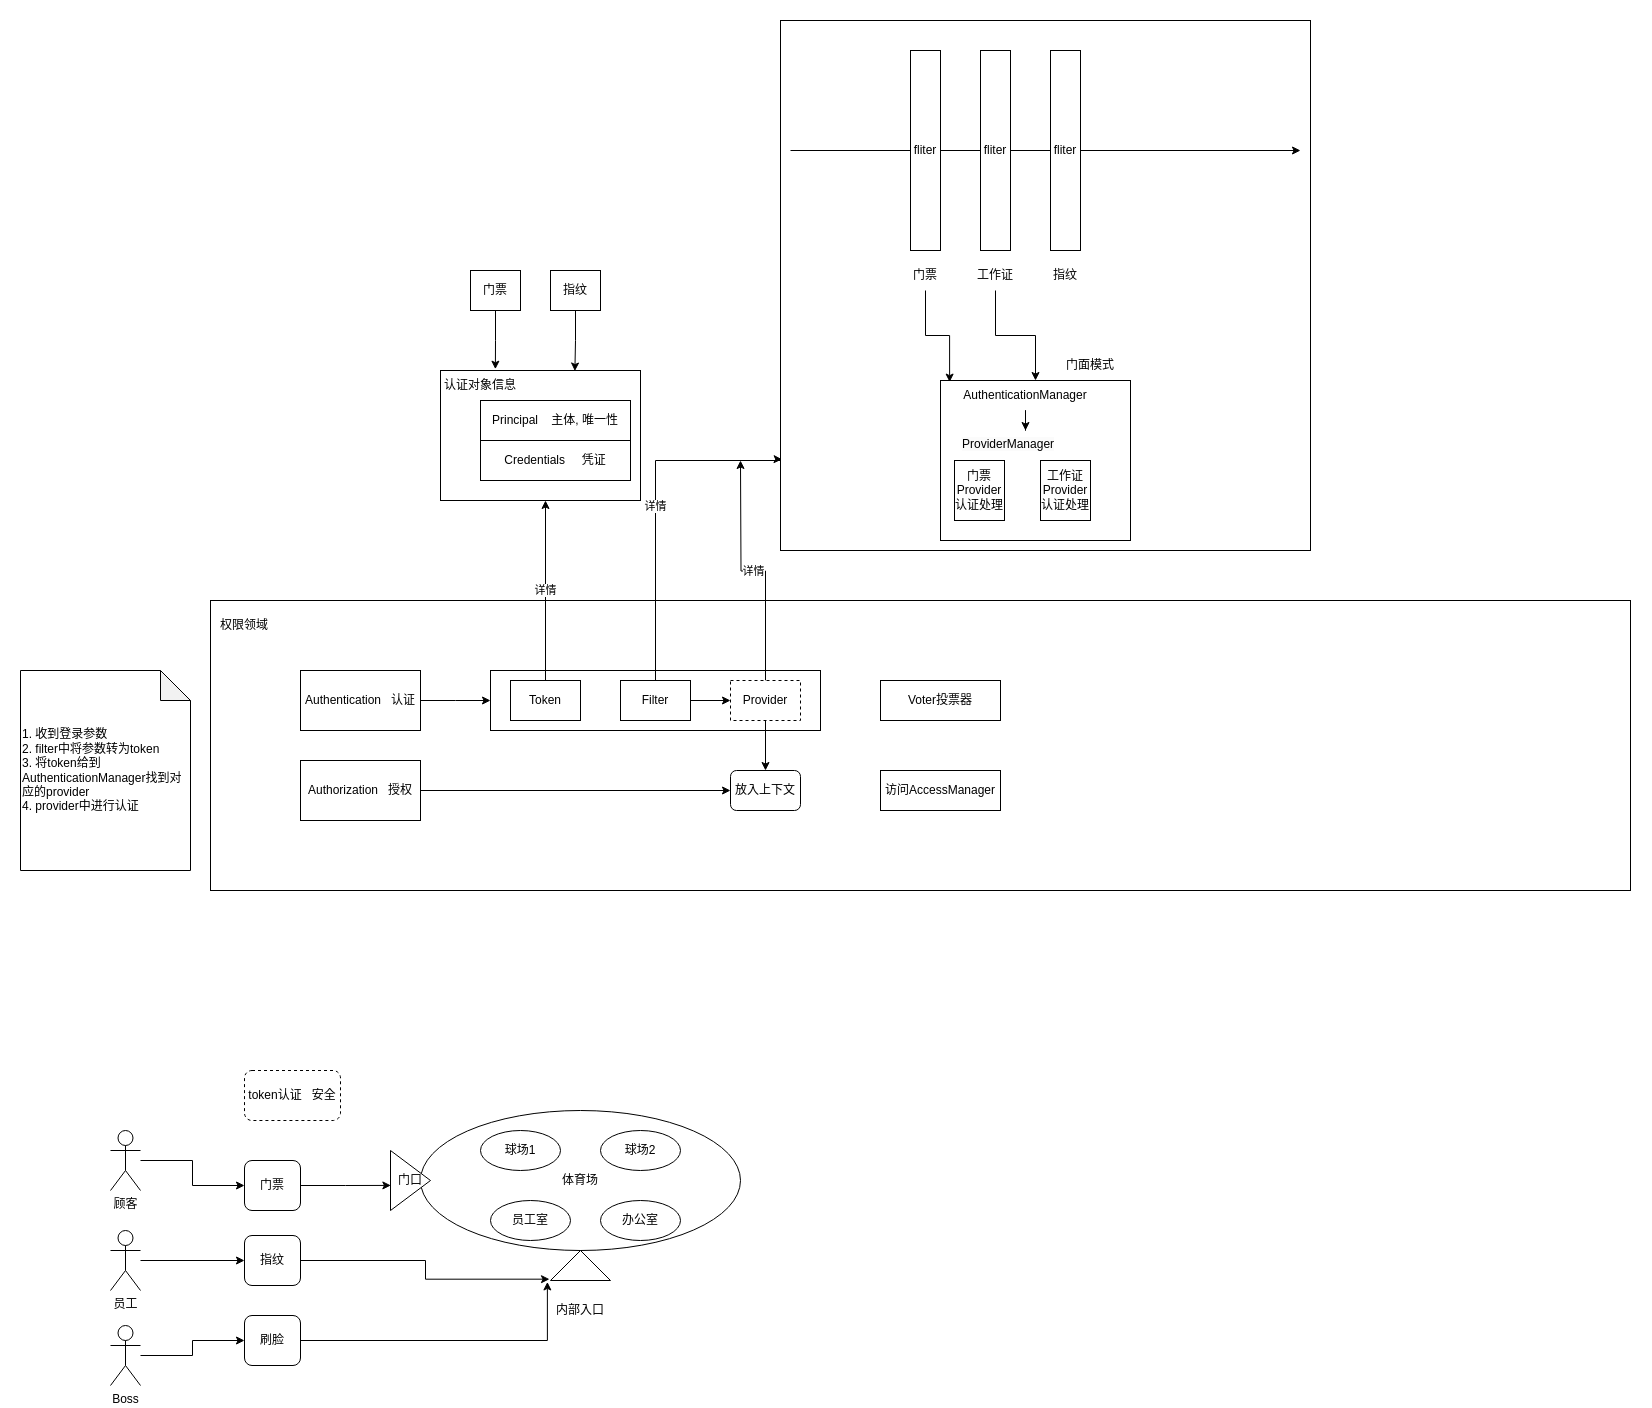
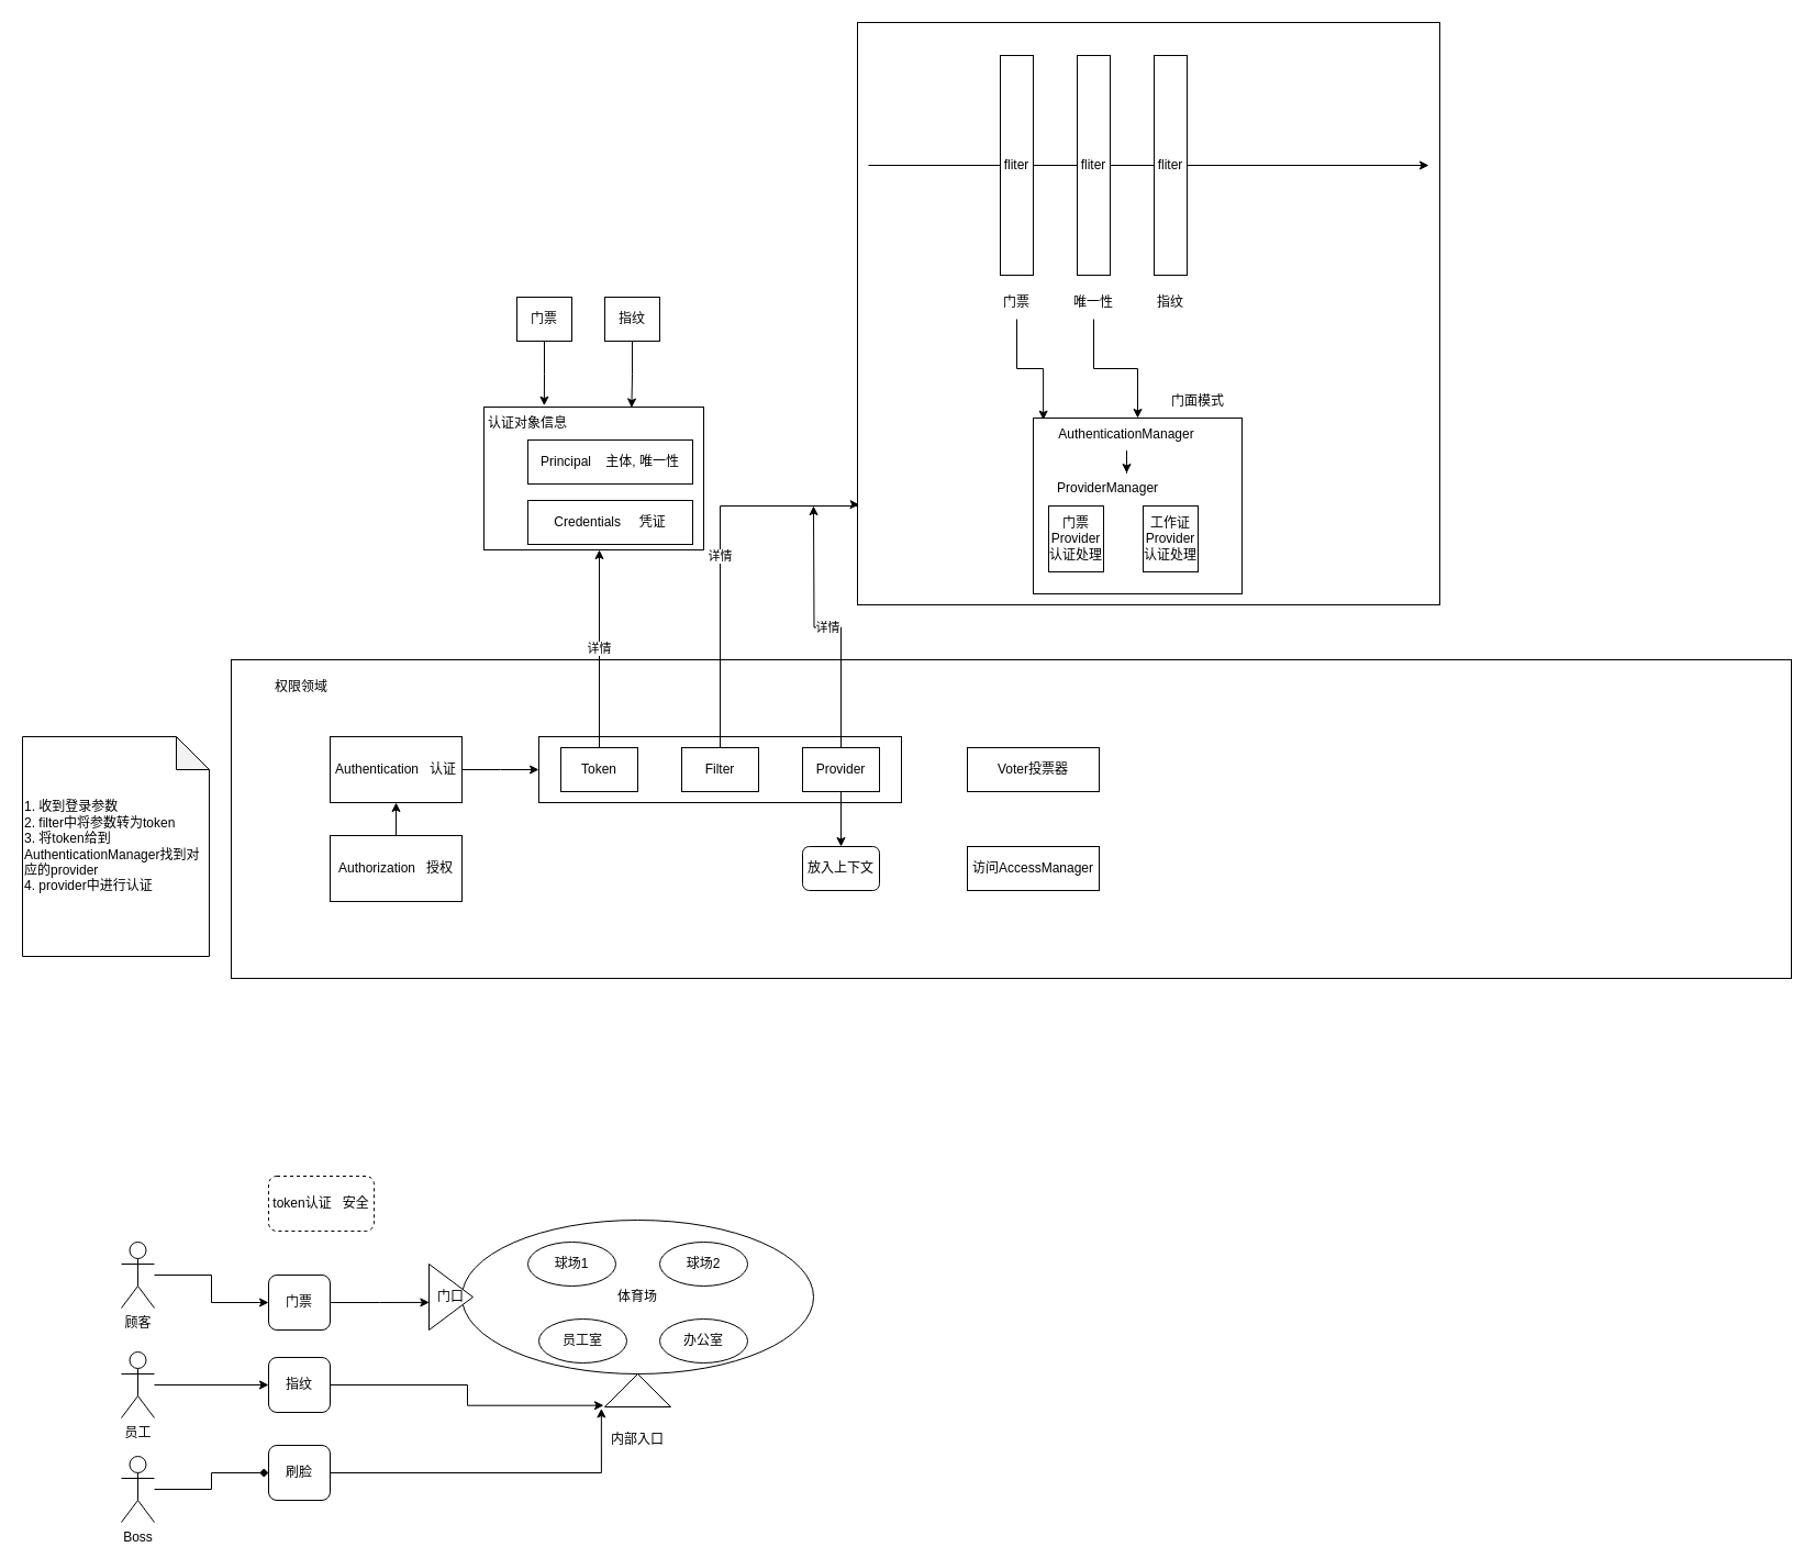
  <mxCell id="0" />
  <mxCell id="1" parent="0" />
  <mxCell id="2" value="" style="rounded=0;whiteSpace=wrap;html=1;" vertex="1" parent="1"><mxGeometry x="210" y="600" width="1420" height="290" as="geometry" /></mxCell>
  <mxCell id="3" value="" style="rounded=0;whiteSpace=wrap;html=1;" vertex="1" parent="1"><mxGeometry x="490" y="670" width="330" height="60" as="geometry" /></mxCell>
  <mxCell id="4" style="edgeStyle=orthogonalEdgeStyle;rounded=0;orthogonalLoop=1;jettySize=auto;html=1;" edge="1" parent="1" source="5"><mxGeometry relative="1" as="geometry"><mxPoint x="490" y="700" as="targetPoint" /></mxGeometry></mxCell>
  <mxCell id="5" value="Authentication&amp;nbsp; &amp;nbsp;认证" style="rounded=0;whiteSpace=wrap;html=1;" vertex="1" parent="1"><mxGeometry x="300" y="670" width="120" height="60" as="geometry" /></mxCell>
- <mxCell id="6" style="edgeStyle=orthogonalEdgeStyle;rounded=0;orthogonalLoop=1;jettySize=auto;html=1;" edge="1" parent="1" source="7" target="27"><mxGeometry relative="1" as="geometry" /></mxCell>
+ <mxCell id="6" style="edgeStyle=orthogonalEdgeStyle;rounded=0;orthogonalLoop=1;jettySize=auto;html=1;" edge="1" parent="1" source="7" target="5"><mxGeometry relative="1" as="geometry" /></mxCell>
  <mxCell id="7" value="Authorization&amp;nbsp; &amp;nbsp;授权" style="rounded=0;whiteSpace=wrap;html=1;" vertex="1" parent="1"><mxGeometry x="300" y="760" width="120" height="60" as="geometry" /></mxCell>
- <mxCell id="8" value="权限领域" style="text;html=1;strokeColor=none;fillColor=none;align=center;verticalAlign=middle;whiteSpace=wrap;rounded=0;" vertex="1" parent="1"><mxGeometry x="214" y="610" width="60" height="30" as="geometry" /></mxCell>
+ <mxCell id="8" value="权限领域" style="text;html=1;strokeColor=none;fillColor=none;align=center;verticalAlign=middle;whiteSpace=wrap;rounded=0;" vertex="1" parent="1"><mxGeometry x="244" y="610" width="60" height="30" as="geometry" /></mxCell>
  <mxCell id="9" value="详情" style="edgeStyle=orthogonalEdgeStyle;rounded=0;orthogonalLoop=1;jettySize=auto;html=1;entryX=0.525;entryY=1;entryDx=0;entryDy=0;entryPerimeter=0;" edge="1" parent="1" source="10" target="13"><mxGeometry relative="1" as="geometry" /></mxCell>
  <mxCell id="10" value="Token" style="rounded=0;whiteSpace=wrap;html=1;" vertex="1" parent="1"><mxGeometry x="510" y="680" width="70" height="40" as="geometry" /></mxCell>
  <mxCell id="11" value="" style="group" vertex="1" connectable="0" parent="1"><mxGeometry x="440" y="270" width="200" height="230" as="geometry" /></mxCell>
  <mxCell id="12" value="" style="group" vertex="1" connectable="0" parent="11"><mxGeometry y="100" width="200" height="130" as="geometry" /></mxCell>
  <mxCell id="13" value="" style="rounded=0;whiteSpace=wrap;html=1;" vertex="1" parent="12"><mxGeometry width="200" height="130" as="geometry" /></mxCell>
  <mxCell id="14" value="Principal&amp;nbsp; &amp;nbsp; 主体, 唯一性" style="rounded=0;whiteSpace=wrap;html=1;" vertex="1" parent="12"><mxGeometry x="40" y="30" width="150" height="40" as="geometry" /></mxCell>
- <mxCell id="15" value="Credentials&amp;nbsp; &amp;nbsp; &amp;nbsp;凭证" style="rounded=0;whiteSpace=wrap;html=1;" vertex="1" parent="12"><mxGeometry x="40" y="70" width="150" height="40" as="geometry" /></mxCell>
+ <mxCell id="15" value="Credentials&amp;nbsp; &amp;nbsp; &amp;nbsp;凭证" style="rounded=0;whiteSpace=wrap;html=1;" vertex="1" parent="12"><mxGeometry x="40" y="85" width="150" height="40" as="geometry" /></mxCell>
  <mxCell id="16" value="认证对象信息" style="text;html=1;strokeColor=none;fillColor=none;align=center;verticalAlign=middle;whiteSpace=wrap;rounded=0;" vertex="1" parent="12"><mxGeometry width="80" height="30" as="geometry" /></mxCell>
  <mxCell id="17" style="edgeStyle=orthogonalEdgeStyle;rounded=0;orthogonalLoop=1;jettySize=auto;html=1;entryX=0.686;entryY=-0.044;entryDx=0;entryDy=0;entryPerimeter=0;" edge="1" parent="11" source="18" target="16"><mxGeometry relative="1" as="geometry" /></mxCell>
  <mxCell id="18" value="门票" style="rounded=0;whiteSpace=wrap;html=1;" vertex="1" parent="11"><mxGeometry x="30" width="50" height="40" as="geometry" /></mxCell>
  <mxCell id="19" style="edgeStyle=orthogonalEdgeStyle;rounded=0;orthogonalLoop=1;jettySize=auto;html=1;entryX=0.672;entryY=0.004;entryDx=0;entryDy=0;entryPerimeter=0;" edge="1" parent="11" source="20" target="13"><mxGeometry relative="1" as="geometry" /></mxCell>
  <mxCell id="20" value="指纹" style="rounded=0;whiteSpace=wrap;html=1;" vertex="1" parent="11"><mxGeometry x="110" width="50" height="40" as="geometry" /></mxCell>
- <mxCell id="21" style="edgeStyle=orthogonalEdgeStyle;rounded=0;orthogonalLoop=1;jettySize=auto;html=1;entryX=0;entryY=0.5;entryDx=0;entryDy=0;" edge="1" parent="1" source="23" target="26"><mxGeometry relative="1" as="geometry" /></mxCell>
  <mxCell id="22" value="详情" style="edgeStyle=orthogonalEdgeStyle;rounded=0;orthogonalLoop=1;jettySize=auto;html=1;entryX=0.003;entryY=0.828;entryDx=0;entryDy=0;entryPerimeter=0;" edge="1" parent="1" source="23" target="29"><mxGeometry relative="1" as="geometry"><Array as="points"><mxPoint x="655" y="460" /><mxPoint x="780" y="460" /><mxPoint x="780" y="459" /></Array></mxGeometry></mxCell>
  <mxCell id="23" value="Filter" style="rounded=0;whiteSpace=wrap;html=1;" vertex="1" parent="1"><mxGeometry x="620" y="680" width="70" height="40" as="geometry" /></mxCell>
  <mxCell id="24" style="edgeStyle=orthogonalEdgeStyle;rounded=0;orthogonalLoop=1;jettySize=auto;html=1;entryX=0.5;entryY=0;entryDx=0;entryDy=0;" edge="1" parent="1" source="26" target="27"><mxGeometry relative="1" as="geometry" /></mxCell>
  <mxCell id="25" value="详情" style="edgeStyle=orthogonalEdgeStyle;rounded=0;orthogonalLoop=1;jettySize=auto;html=1;" edge="1" parent="1" source="26"><mxGeometry relative="1" as="geometry"><mxPoint x="740" y="460" as="targetPoint" /></mxGeometry></mxCell>
- <mxCell id="26" value="Provider" style="rounded=0;whiteSpace=wrap;html=1;dashed=1;" vertex="1" parent="1"><mxGeometry x="730" y="680" width="70" height="40" as="geometry" /></mxCell>
+ <mxCell id="26" value="Provider" style="rounded=0;whiteSpace=wrap;html=1;" vertex="1" parent="1"><mxGeometry x="730" y="680" width="70" height="40" as="geometry" /></mxCell>
  <mxCell id="27" value="放入上下文" style="whiteSpace=wrap;html=1;rounded=1;" vertex="1" parent="1"><mxGeometry x="730" y="770" width="70" height="40" as="geometry" /></mxCell>
  <mxCell id="28" value="" style="group" vertex="1" connectable="0" parent="1"><mxGeometry x="780" y="20" width="530" height="530" as="geometry" /></mxCell>
  <mxCell id="29" value="" style="rounded=0;whiteSpace=wrap;html=1;" vertex="1" parent="28"><mxGeometry width="530" height="530" as="geometry" /></mxCell>
  <mxCell id="30" value="" style="group" vertex="1" connectable="0" parent="28"><mxGeometry x="160" y="360" width="190" height="160" as="geometry" /></mxCell>
  <mxCell id="31" value="" style="rounded=0;whiteSpace=wrap;html=1;" vertex="1" parent="30"><mxGeometry width="190" height="160" as="geometry" /></mxCell>
  <mxCell id="32" value="门票Provider认证处理" style="rounded=0;whiteSpace=wrap;html=1;" vertex="1" parent="30"><mxGeometry x="14" y="80" width="50" height="60" as="geometry" /></mxCell>
  <mxCell id="33" style="edgeStyle=orthogonalEdgeStyle;rounded=0;orthogonalLoop=1;jettySize=auto;html=1;" edge="1" parent="30" source="34" target="36"><mxGeometry relative="1" as="geometry" /></mxCell>
  <mxCell id="34" value="AuthenticationManager" style="text;html=1;strokeColor=none;fillColor=none;align=center;verticalAlign=middle;whiteSpace=wrap;rounded=0;" vertex="1" parent="30"><mxGeometry width="170" height="30" as="geometry" /></mxCell>
  <mxCell id="35" value="工作证Provider认证处理" style="rounded=0;whiteSpace=wrap;html=1;" vertex="1" parent="30"><mxGeometry x="100" y="80" width="50" height="60" as="geometry" /></mxCell>
  <mxCell id="36" value="&lt;span style=&quot;color: rgb(0, 0, 0); font-family: Helvetica; font-size: 12px; font-style: normal; font-variant-ligatures: normal; font-variant-caps: normal; font-weight: 400; letter-spacing: normal; orphans: 2; text-align: center; text-indent: 0px; text-transform: none; widows: 2; word-spacing: 0px; -webkit-text-stroke-width: 0px; background-color: rgb(251, 251, 251); text-decoration-thickness: initial; text-decoration-style: initial; text-decoration-color: initial; float: none; display: inline !important;&quot;&gt;ProviderManager&lt;/span&gt;" style="text;whiteSpace=wrap;html=1;" vertex="1" parent="30"><mxGeometry x="20" y="50" width="130" height="40" as="geometry" /></mxCell>
  <mxCell id="37" value="" style="endArrow=classic;html=1;rounded=0;" edge="1" parent="28"><mxGeometry width="50" height="50" relative="1" as="geometry"><mxPoint x="10" y="130" as="sourcePoint" /><mxPoint x="520" y="130" as="targetPoint" /></mxGeometry></mxCell>
  <mxCell id="38" value="fliter" style="rounded=0;whiteSpace=wrap;html=1;" vertex="1" parent="28"><mxGeometry x="130" y="30" width="30" height="200" as="geometry" /></mxCell>
  <mxCell id="39" value="fliter" style="rounded=0;whiteSpace=wrap;html=1;" vertex="1" parent="28"><mxGeometry x="200" y="30" width="30" height="200" as="geometry" /></mxCell>
  <mxCell id="40" value="fliter" style="rounded=0;whiteSpace=wrap;html=1;" vertex="1" parent="28"><mxGeometry x="270" y="30" width="30" height="200" as="geometry" /></mxCell>
  <mxCell id="41" style="edgeStyle=orthogonalEdgeStyle;rounded=0;orthogonalLoop=1;jettySize=auto;html=1;entryX=0.048;entryY=0.01;entryDx=0;entryDy=0;entryPerimeter=0;" edge="1" parent="28" source="42" target="31"><mxGeometry relative="1" as="geometry" /></mxCell>
  <mxCell id="42" value="门票" style="text;html=1;strokeColor=none;fillColor=none;align=center;verticalAlign=middle;whiteSpace=wrap;rounded=0;" vertex="1" parent="28"><mxGeometry x="115" y="240" width="60" height="30" as="geometry" /></mxCell>
  <mxCell id="43" style="edgeStyle=orthogonalEdgeStyle;rounded=0;orthogonalLoop=1;jettySize=auto;html=1;" edge="1" parent="28" source="44" target="31"><mxGeometry relative="1" as="geometry" /></mxCell>
- <mxCell id="44" value="工作证" style="text;html=1;strokeColor=none;fillColor=none;align=center;verticalAlign=middle;whiteSpace=wrap;rounded=0;" vertex="1" parent="28"><mxGeometry x="185" y="240" width="60" height="30" as="geometry" /></mxCell>
+ <mxCell id="44" value="唯一性" style="text;html=1;strokeColor=none;fillColor=none;align=center;verticalAlign=middle;whiteSpace=wrap;rounded=0;" vertex="1" parent="28"><mxGeometry x="185" y="240" width="60" height="30" as="geometry" /></mxCell>
  <mxCell id="45" value="指纹" style="text;html=1;strokeColor=none;fillColor=none;align=center;verticalAlign=middle;whiteSpace=wrap;rounded=0;" vertex="1" parent="28"><mxGeometry x="255" y="240" width="60" height="30" as="geometry" /></mxCell>
  <mxCell id="46" value="门面模式" style="text;html=1;strokeColor=none;fillColor=none;align=center;verticalAlign=middle;whiteSpace=wrap;rounded=0;" vertex="1" parent="28"><mxGeometry x="280" y="330" width="60" height="30" as="geometry" /></mxCell>
  <mxCell id="47" value="访问AccessManager" style="rounded=0;whiteSpace=wrap;html=1;" vertex="1" parent="1"><mxGeometry x="880" y="770" width="120" height="40" as="geometry" /></mxCell>
  <mxCell id="48" style="edgeStyle=orthogonalEdgeStyle;rounded=0;orthogonalLoop=1;jettySize=auto;html=1;entryX=0.009;entryY=0.582;entryDx=0;entryDy=0;entryPerimeter=0;" edge="1" parent="1" source="49" target="66"><mxGeometry relative="1" as="geometry" /></mxCell>
  <mxCell id="49" value="门票" style="rounded=1;whiteSpace=wrap;html=1;" vertex="1" parent="1"><mxGeometry x="244" y="1160" width="56" height="50" as="geometry" /></mxCell>
  <mxCell id="50" style="edgeStyle=orthogonalEdgeStyle;rounded=0;orthogonalLoop=1;jettySize=auto;html=1;entryX=0.044;entryY=-0.017;entryDx=0;entryDy=0;entryPerimeter=0;" edge="1" parent="1" source="51" target="67"><mxGeometry relative="1" as="geometry" /></mxCell>
  <mxCell id="51" value="指纹" style="rounded=1;whiteSpace=wrap;html=1;" vertex="1" parent="1"><mxGeometry x="244" y="1235" width="56" height="50" as="geometry" /></mxCell>
  <mxCell id="52" style="edgeStyle=orthogonalEdgeStyle;rounded=0;orthogonalLoop=1;jettySize=auto;html=1;entryX=-0.048;entryY=-0.052;entryDx=0;entryDy=0;entryPerimeter=0;" edge="1" parent="1" source="53" target="67"><mxGeometry relative="1" as="geometry" /></mxCell>
  <mxCell id="53" value="刷脸" style="rounded=1;whiteSpace=wrap;html=1;" vertex="1" parent="1"><mxGeometry x="244" y="1315" width="56" height="50" as="geometry" /></mxCell>
  <mxCell id="54" style="edgeStyle=orthogonalEdgeStyle;rounded=0;orthogonalLoop=1;jettySize=auto;html=1;entryX=0;entryY=0.5;entryDx=0;entryDy=0;" edge="1" parent="1" source="55" target="49"><mxGeometry relative="1" as="geometry" /></mxCell>
  <mxCell id="55" value="顾客" style="shape=umlActor;verticalLabelPosition=bottom;verticalAlign=top;html=1;outlineConnect=0;" vertex="1" parent="1"><mxGeometry x="110" y="1130" width="30" height="60" as="geometry" /></mxCell>
  <mxCell id="56" style="edgeStyle=orthogonalEdgeStyle;rounded=0;orthogonalLoop=1;jettySize=auto;html=1;entryX=0;entryY=0.5;entryDx=0;entryDy=0;" edge="1" parent="1" source="57" target="51"><mxGeometry relative="1" as="geometry" /></mxCell>
  <mxCell id="57" value="员工" style="shape=umlActor;verticalLabelPosition=bottom;verticalAlign=top;html=1;outlineConnect=0;" vertex="1" parent="1"><mxGeometry x="110" y="1230" width="30" height="60" as="geometry" /></mxCell>
- <mxCell id="58" style="edgeStyle=orthogonalEdgeStyle;rounded=0;orthogonalLoop=1;jettySize=auto;html=1;entryX=0;entryY=0.5;entryDx=0;entryDy=0;" edge="1" parent="1" source="59" target="53"><mxGeometry relative="1" as="geometry" /></mxCell>
+ <mxCell id="58" style="edgeStyle=orthogonalEdgeStyle;rounded=0;orthogonalLoop=1;jettySize=auto;html=1;entryX=0;entryY=0.5;entryDx=0;entryDy=0;endArrow=diamond;" edge="1" parent="1" source="59" target="53"><mxGeometry relative="1" as="geometry" /></mxCell>
  <mxCell id="59" value="Boss" style="shape=umlActor;verticalLabelPosition=bottom;verticalAlign=top;html=1;outlineConnect=0;" vertex="1" parent="1"><mxGeometry x="110" y="1325" width="30" height="60" as="geometry" /></mxCell>
  <mxCell id="60" value="" style="group" vertex="1" connectable="0" parent="1"><mxGeometry x="420" y="1110" width="320" height="140" as="geometry" /></mxCell>
  <mxCell id="61" value="体育场" style="ellipse;whiteSpace=wrap;html=1;" vertex="1" parent="60"><mxGeometry width="320" height="140" as="geometry" /></mxCell>
  <mxCell id="62" value="员工室" style="ellipse;whiteSpace=wrap;html=1;" vertex="1" parent="60"><mxGeometry x="70" y="90" width="80" height="40" as="geometry" /></mxCell>
  <mxCell id="63" value="球场1" style="ellipse;whiteSpace=wrap;html=1;" vertex="1" parent="60"><mxGeometry x="60" y="20" width="80" height="40" as="geometry" /></mxCell>
  <mxCell id="64" value="球场2" style="ellipse;whiteSpace=wrap;html=1;" vertex="1" parent="60"><mxGeometry x="180" y="20" width="80" height="40" as="geometry" /></mxCell>
  <mxCell id="65" value="办公室" style="ellipse;whiteSpace=wrap;html=1;" vertex="1" parent="60"><mxGeometry x="180" y="90" width="80" height="40" as="geometry" /></mxCell>
  <mxCell id="66" value="门口" style="triangle;whiteSpace=wrap;html=1;" vertex="1" parent="1"><mxGeometry x="390" y="1150" width="40" height="60" as="geometry" /></mxCell>
  <mxCell id="67" value="" style="triangle;whiteSpace=wrap;html=1;rotation=-90;" vertex="1" parent="1"><mxGeometry x="565" y="1235" width="30" height="60" as="geometry" /></mxCell>
  <mxCell id="68" value="内部入口" style="text;html=1;strokeColor=none;fillColor=none;align=center;verticalAlign=middle;whiteSpace=wrap;rounded=0;" vertex="1" parent="1"><mxGeometry x="550" y="1295" width="60" height="30" as="geometry" /></mxCell>
  <mxCell id="69" value="Voter投票器" style="rounded=0;whiteSpace=wrap;html=1;" vertex="1" parent="1"><mxGeometry x="880" y="680" width="120" height="40" as="geometry" /></mxCell>
  <mxCell id="70" value="token认证&amp;nbsp; &amp;nbsp;安全" style="rounded=1;whiteSpace=wrap;html=1;dashed=1;" vertex="1" parent="1"><mxGeometry x="244" y="1070" width="96" height="50" as="geometry" /></mxCell>
  <mxCell id="71" value="1. 收到登录参数&lt;br&gt;2. filter中将参数转为token&lt;br&gt;3. 将token给到AuthenticationManager找到对应的provider&lt;br&gt;4. provider中进行认证" style="shape=note;whiteSpace=wrap;html=1;backgroundOutline=1;darkOpacity=0.05;align=left;" vertex="1" parent="1"><mxGeometry x="20" y="670" width="170" height="200" as="geometry" /></mxCell>
